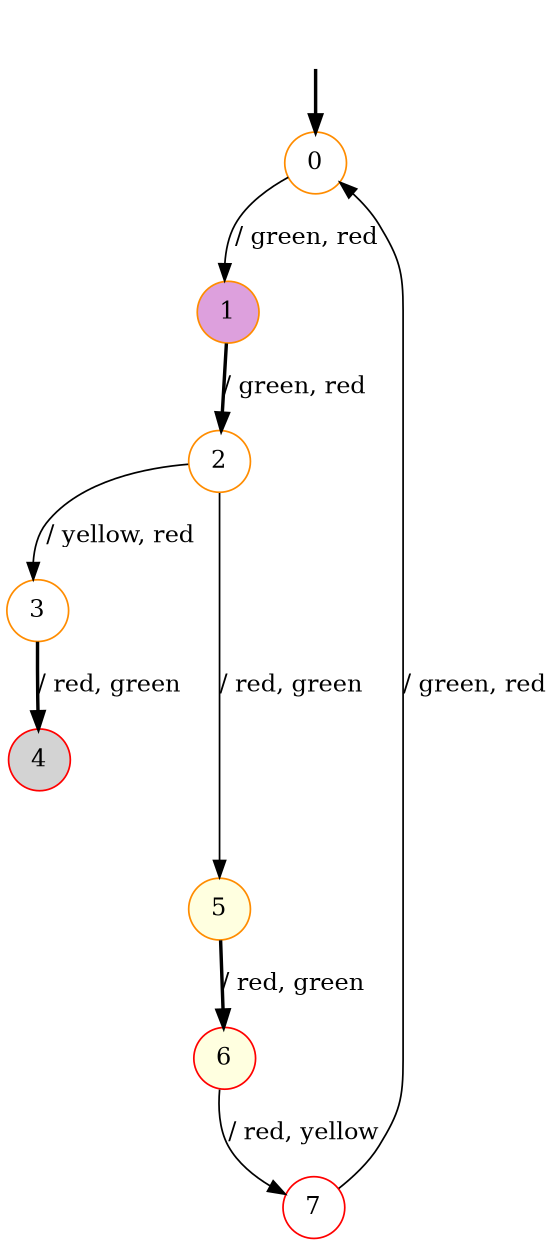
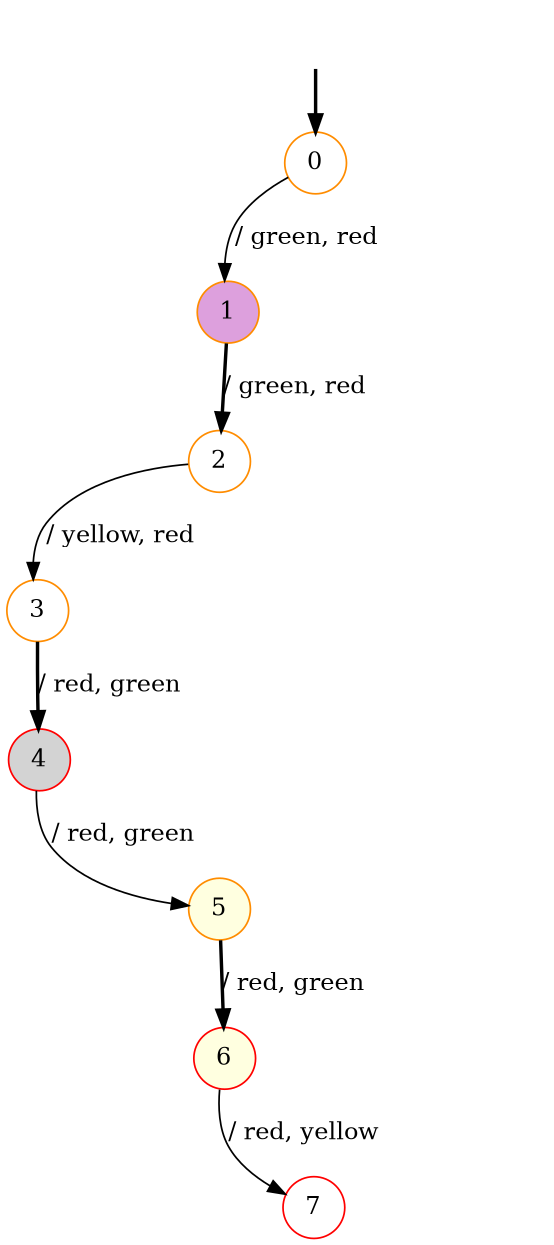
  digraph {
    node [color=darkorange fillcolor=white shape=circle style=filled]
    edge [style=solid]
    " " [color=red shape=none]
    0
    1 [fillcolor=plum]
    2
    3
    4 [color=red fillcolor=lightgrey]
    5 [fillcolor=lightyellow]
    6 [color=red fillcolor=lightyellow]
    7 [color=red]
    " " -> 0 [style=bold]
    0 -> 1 [label="/ green, red"]
    1 -> 2 [label="/ green, red" style=bold]
    2 -> 3 [label="/ yellow, red"]
    3 -> 4 [label="/ red, green" style=bold]
-   2 -> 5 [label="/ red, green"]
+   4 -> 5 [label="/ red, green"]
    5 -> 6 [label="/ red, green" style=bold]
    6 -> 7 [label="/ red, yellow"]
-   7 -> 0 [label="/ green, red"]
  }
